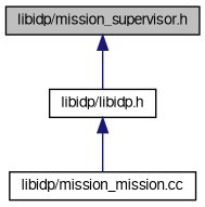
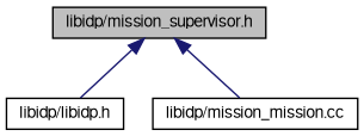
  digraph {
    node [color=black fillcolor=white fontname=FreeSans fontsize=10 shape=record style=filled]
    edge [color=midnightblue dir=back fontname=FreeSans fontsize=10 labelfontname=FreeSans labelfontsize=10 style=solid]
    n1 [fillcolor=grey75 fontcolor=black height=0.2 label="libidp/mission_supervisor.h" width=0.4]
    n2 [height=0.2 label="libidp/libidp.h" width=0.4]
    n3 [height=0.2 label="libidp/mission_mission.cc" width=0.4]
    n1 -> n2
-   n2 -> n3
+   n1 -> n3
  }
